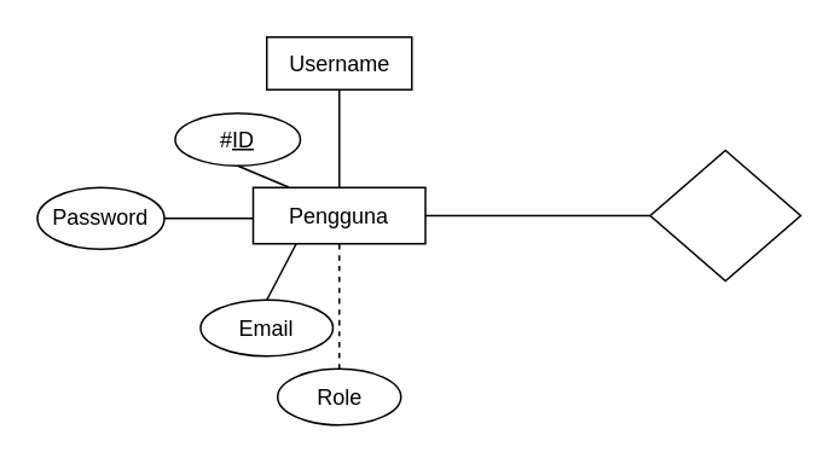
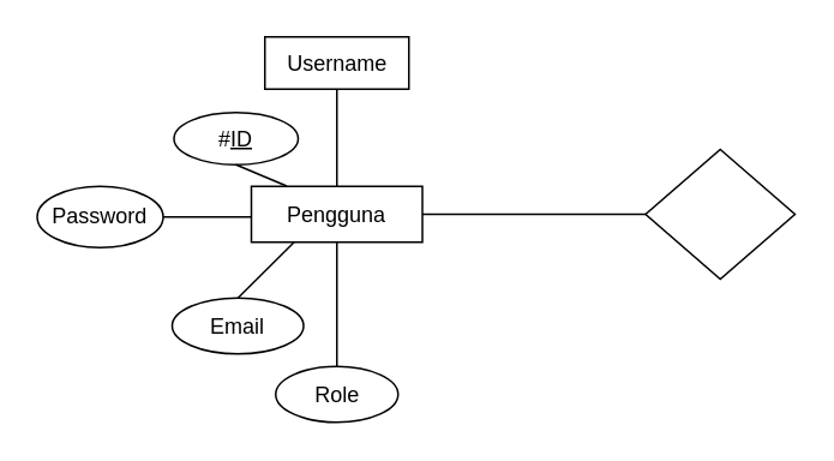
  <mxCell id="0" />
  <mxCell id="1" parent="0" />
  <mxCell id="2" value="Pengguna" style="rounded=0;whiteSpace=wrap;html=1;" vertex="1" parent="1"><mxGeometry x="139" y="103" width="95" height="31" as="geometry" /></mxCell>
  <mxCell id="3" value="#&lt;u&gt;ID&lt;/u&gt;" style="ellipse;whiteSpace=wrap;html=1;" vertex="1" parent="1"><mxGeometry x="96" y="62" width="69" height="29" as="geometry" /></mxCell>
  <mxCell id="4" value="" style="endArrow=none;html=1;rounded=0;fontSize=12;startSize=8;endSize=8;curved=1;entryX=0.5;entryY=1;entryDx=0;entryDy=0;exitX=0.207;exitY=-0.006;exitDx=0;exitDy=0;exitPerimeter=0;" edge="1" parent="1" source="2" target="3"><mxGeometry width="50" height="50" relative="1" as="geometry"><mxPoint x="261" y="118" as="sourcePoint" /><mxPoint x="97" y="66" as="targetPoint" /></mxGeometry></mxCell>
  <mxCell id="5" value="Username" style="whiteSpace=wrap;html=1;rounded=0;" vertex="1" parent="1"><mxGeometry x="146.5" y="20" width="80" height="29" as="geometry" /></mxCell>
  <mxCell id="6" value="" style="endArrow=none;html=1;rounded=0;fontSize=12;startSize=8;endSize=8;curved=1;entryX=0.5;entryY=1;entryDx=0;entryDy=0;exitX=0.5;exitY=0;exitDx=0;exitDy=0;" edge="1" parent="1" source="2" target="5"><mxGeometry width="50" height="50" relative="1" as="geometry"><mxPoint x="261" y="118" as="sourcePoint" /><mxPoint x="311" y="68" as="targetPoint" /></mxGeometry></mxCell>
  <mxCell id="7" value="Password" style="ellipse;whiteSpace=wrap;html=1;" vertex="1" parent="1"><mxGeometry x="20" y="103" width="70" height="34" as="geometry" /></mxCell>
  <mxCell id="8" value="" style="endArrow=none;html=1;rounded=0;fontSize=12;startSize=8;endSize=8;curved=1;entryX=1;entryY=0.5;entryDx=0;entryDy=0;" edge="1" parent="1" target="7"><mxGeometry width="50" height="50" relative="1" as="geometry"><mxPoint x="139" y="120" as="sourcePoint" /><mxPoint x="311" y="68" as="targetPoint" /></mxGeometry></mxCell>
- <mxCell id="9" value="Email" style="ellipse;whiteSpace=wrap;html=1;" vertex="1" parent="1"><mxGeometry x="110" y="165" width="73" height="31" as="geometry" /></mxCell>
+ <mxCell id="9" value="Email" style="ellipse;whiteSpace=wrap;html=1;" vertex="1" parent="1"><mxGeometry x="95" y="165" width="73" height="31" as="geometry" /></mxCell>
  <mxCell id="10" value="" style="endArrow=none;html=1;rounded=0;fontSize=12;startSize=8;endSize=8;curved=1;entryX=0.25;entryY=1;entryDx=0;entryDy=0;exitX=0.5;exitY=0;exitDx=0;exitDy=0;" edge="1" parent="1" source="9" target="2"><mxGeometry width="50" height="50" relative="1" as="geometry"><mxPoint x="261" y="118" as="sourcePoint" /><mxPoint x="311" y="68" as="targetPoint" /></mxGeometry></mxCell>
  <mxCell id="11" value="Role" style="ellipse;whiteSpace=wrap;html=1;" vertex="1" parent="1"><mxGeometry x="152.5" y="203" width="68" height="31" as="geometry" /></mxCell>
- <mxCell id="12" value="" style="endArrow=none;html=1;rounded=0;fontSize=12;startSize=8;endSize=8;curved=1;entryX=0.5;entryY=1;entryDx=0;entryDy=0;exitX=0.5;exitY=0;exitDx=0;exitDy=0;dashed=1;" edge="1" parent="1" source="11" target="2"><mxGeometry width="50" height="50" relative="1" as="geometry"><mxPoint x="261" y="118" as="sourcePoint" /><mxPoint x="311" y="68" as="targetPoint" /></mxGeometry></mxCell>
+ <mxCell id="12" value="" style="endArrow=none;html=1;rounded=0;fontSize=12;startSize=8;endSize=8;curved=1;entryX=0.5;entryY=1;entryDx=0;entryDy=0;exitX=0.5;exitY=0;exitDx=0;exitDy=0;" edge="1" parent="1" source="11" target="2"><mxGeometry width="50" height="50" relative="1" as="geometry"><mxPoint x="261" y="118" as="sourcePoint" /><mxPoint x="311" y="68" as="targetPoint" /></mxGeometry></mxCell>
  <mxCell id="13" value="" style="rhombus;whiteSpace=wrap;html=1;" vertex="1" parent="1"><mxGeometry x="358" y="82.5" width="83" height="72" as="geometry" /></mxCell>
  <mxCell id="14" value="" style="endArrow=none;html=1;rounded=0;fontSize=12;startSize=8;endSize=8;curved=1;entryX=0;entryY=0.5;entryDx=0;entryDy=0;exitX=1;exitY=0.5;exitDx=0;exitDy=0;" edge="1" parent="1" source="2" target="13"><mxGeometry width="50" height="50" relative="1" as="geometry"><mxPoint x="261" y="118" as="sourcePoint" /><mxPoint x="311" y="68" as="targetPoint" /></mxGeometry></mxCell>
